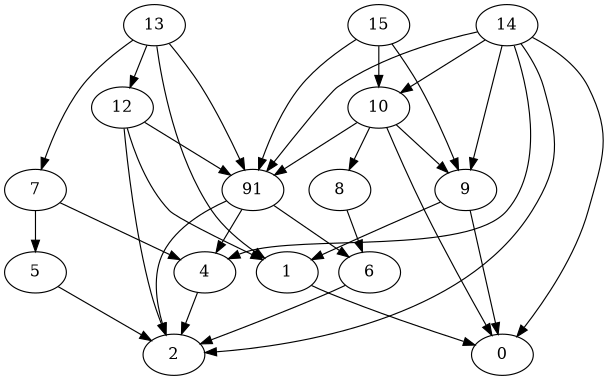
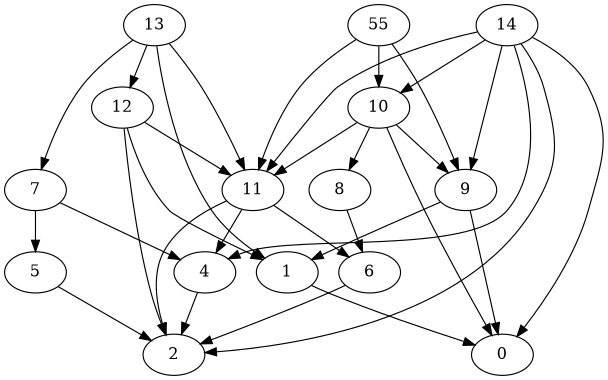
  digraph {
    "Duplicate states"=0
    GraphType=Random
    "Max states in OPEN"=0
    Modes="120000ms; topo-ordered tasks, ; Pruning: task equivalence, fixed order ready list, ; F-value: ; Optimisation: best schedule length (SL) optimisation on equal, "
    NumberOfTasks=16
    "Pruned using list schedule length"=1614
    "States removed from OPEN"=0
    TargetSystem="Homogeneous-2"
    "Time to schedule (ms)"=181
    "Total idle time"=8
    "Total schedule length"=109
    "Total sequential time"=207
    "Total states created"=4583
    node ["Finish time"=46 Processor=0 "Start time"=0 Weight=16]
    edge [Weight=6]
    13 ["Finish time"=12 Weight=12]
    12 ["Finish time"=30 "Start time"=12 Weight=18]
-   11 ["Start time"=30 label=91]
+   11 ["Start time"=30]
    7 ["Finish time"=32 Processor=1 "Start time"=25 Weight=7]
    1 ["Finish time"=81 "Start time"=72 Weight=9]
    2 ["Finish time"=109 Processor=1 "Start time"=91 Weight=18]
    4 ["Finish time"=56 "Start time"=51 Weight=5]
    6 ["Finish time"=91 Processor=1 "Start time"=75]
    5 [Processor=1 "Start time"=32 Weight=14]
    0 ["Finish time"=99 "Start time"=81 Weight=18]
    10 ["Finish time"=51 "Start time"=46 Weight=5]
    9 ["Finish time"=72 "Start time"=56]
    8 ["Finish time"=75 Processor=1 "Start time"=54 Weight=21]
    14 ["Finish time"=9 Processor=1 Weight=9]
-   15 ["Finish time"=25 Processor=1 "Start time"=9]
+   15 ["Finish time"=25 Processor=1 "Start time"=9 label=55]
    13 -> 12 [Weight=4]
    13 -> 11 [Weight=10]
    13 -> 7 [Weight=10]
    13 -> 1 [Weight=9]
    12 -> 11 [Weight=8]
    12 -> 1 [Weight=8]
    12 -> 2 [Weight=7]
    11 -> 2 [Weight=9]
    11 -> 4 [Weight=5]
    11 -> 6 [Weight=5]
    7 -> 4 [Weight=7]
    7 -> 5 [Weight=7]
    1 -> 0
    4 -> 2 [Weight=4]
    6 -> 2
    5 -> 2 [Weight=9]
    10 -> 11 [Weight=2]
    10 -> 0 [Weight=3]
    10 -> 9 [Weight=10]
    10 -> 8 [Weight=3]
    9 -> 1
    9 -> 0
    8 -> 6 [Weight=8]
    14 -> 11 [Weight=10]
    14 -> 2 [Weight=5]
    14 -> 4
    14 -> 0 [Weight=8]
    14 -> 10 [Weight=7]
    14 -> 9 [Weight=2]
    15 -> 11 [Weight=3]
    15 -> 10
    15 -> 9 [Weight=4]
  }
